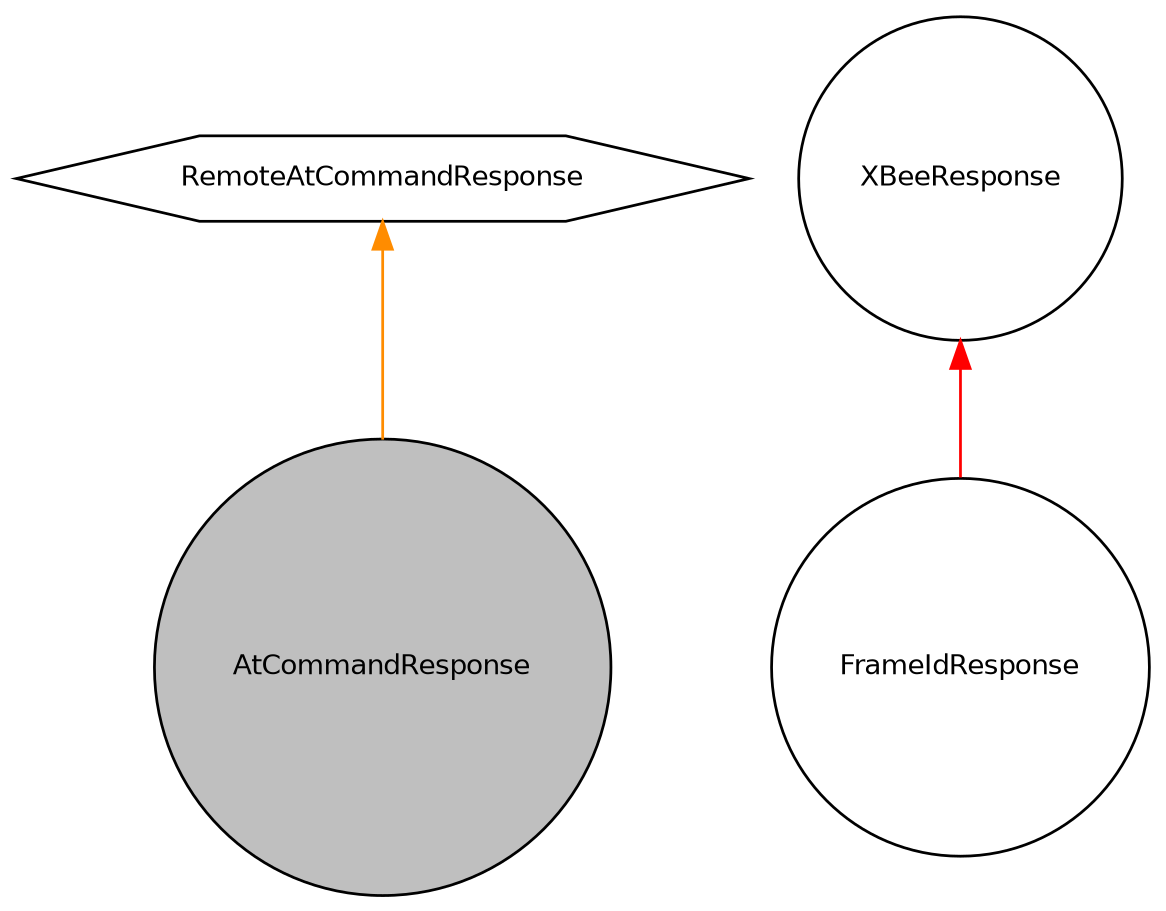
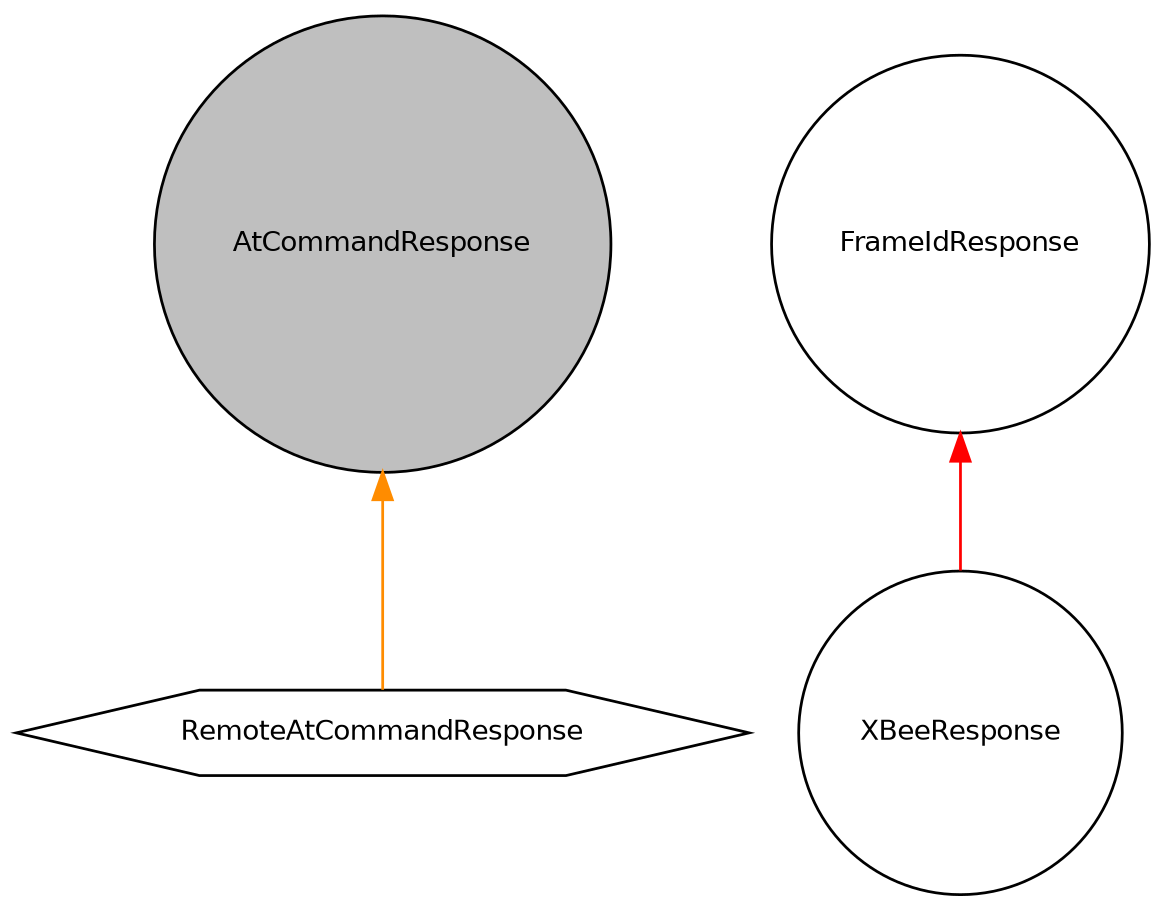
  digraph {
    node [color=black fillcolor=white fontname=Helvetica fontsize=10 shape=circle style=filled]
    edge [dir=back fontname=Helvetica fontsize=10 labelfontname=Helvetica labelfontsize=10 style=solid]
    n1 [fillcolor=grey75 fontcolor=black height=0.2 label=AtCommandResponse width=0.4]
    n2 [height=0.2 label=RemoteAtCommandResponse shape=hexagon width=0.4]
    n3 [height=0.2 label=FrameIdResponse width=0.4]
    n4 [height=0.2 label=XBeeResponse width=0.4]
-   n2 -> n1 [color=darkorange]
-   n4 -> n3 [color=red]
+   n1 -> n2 [color=darkorange]
+   n3 -> n4 [color=red]
  }
